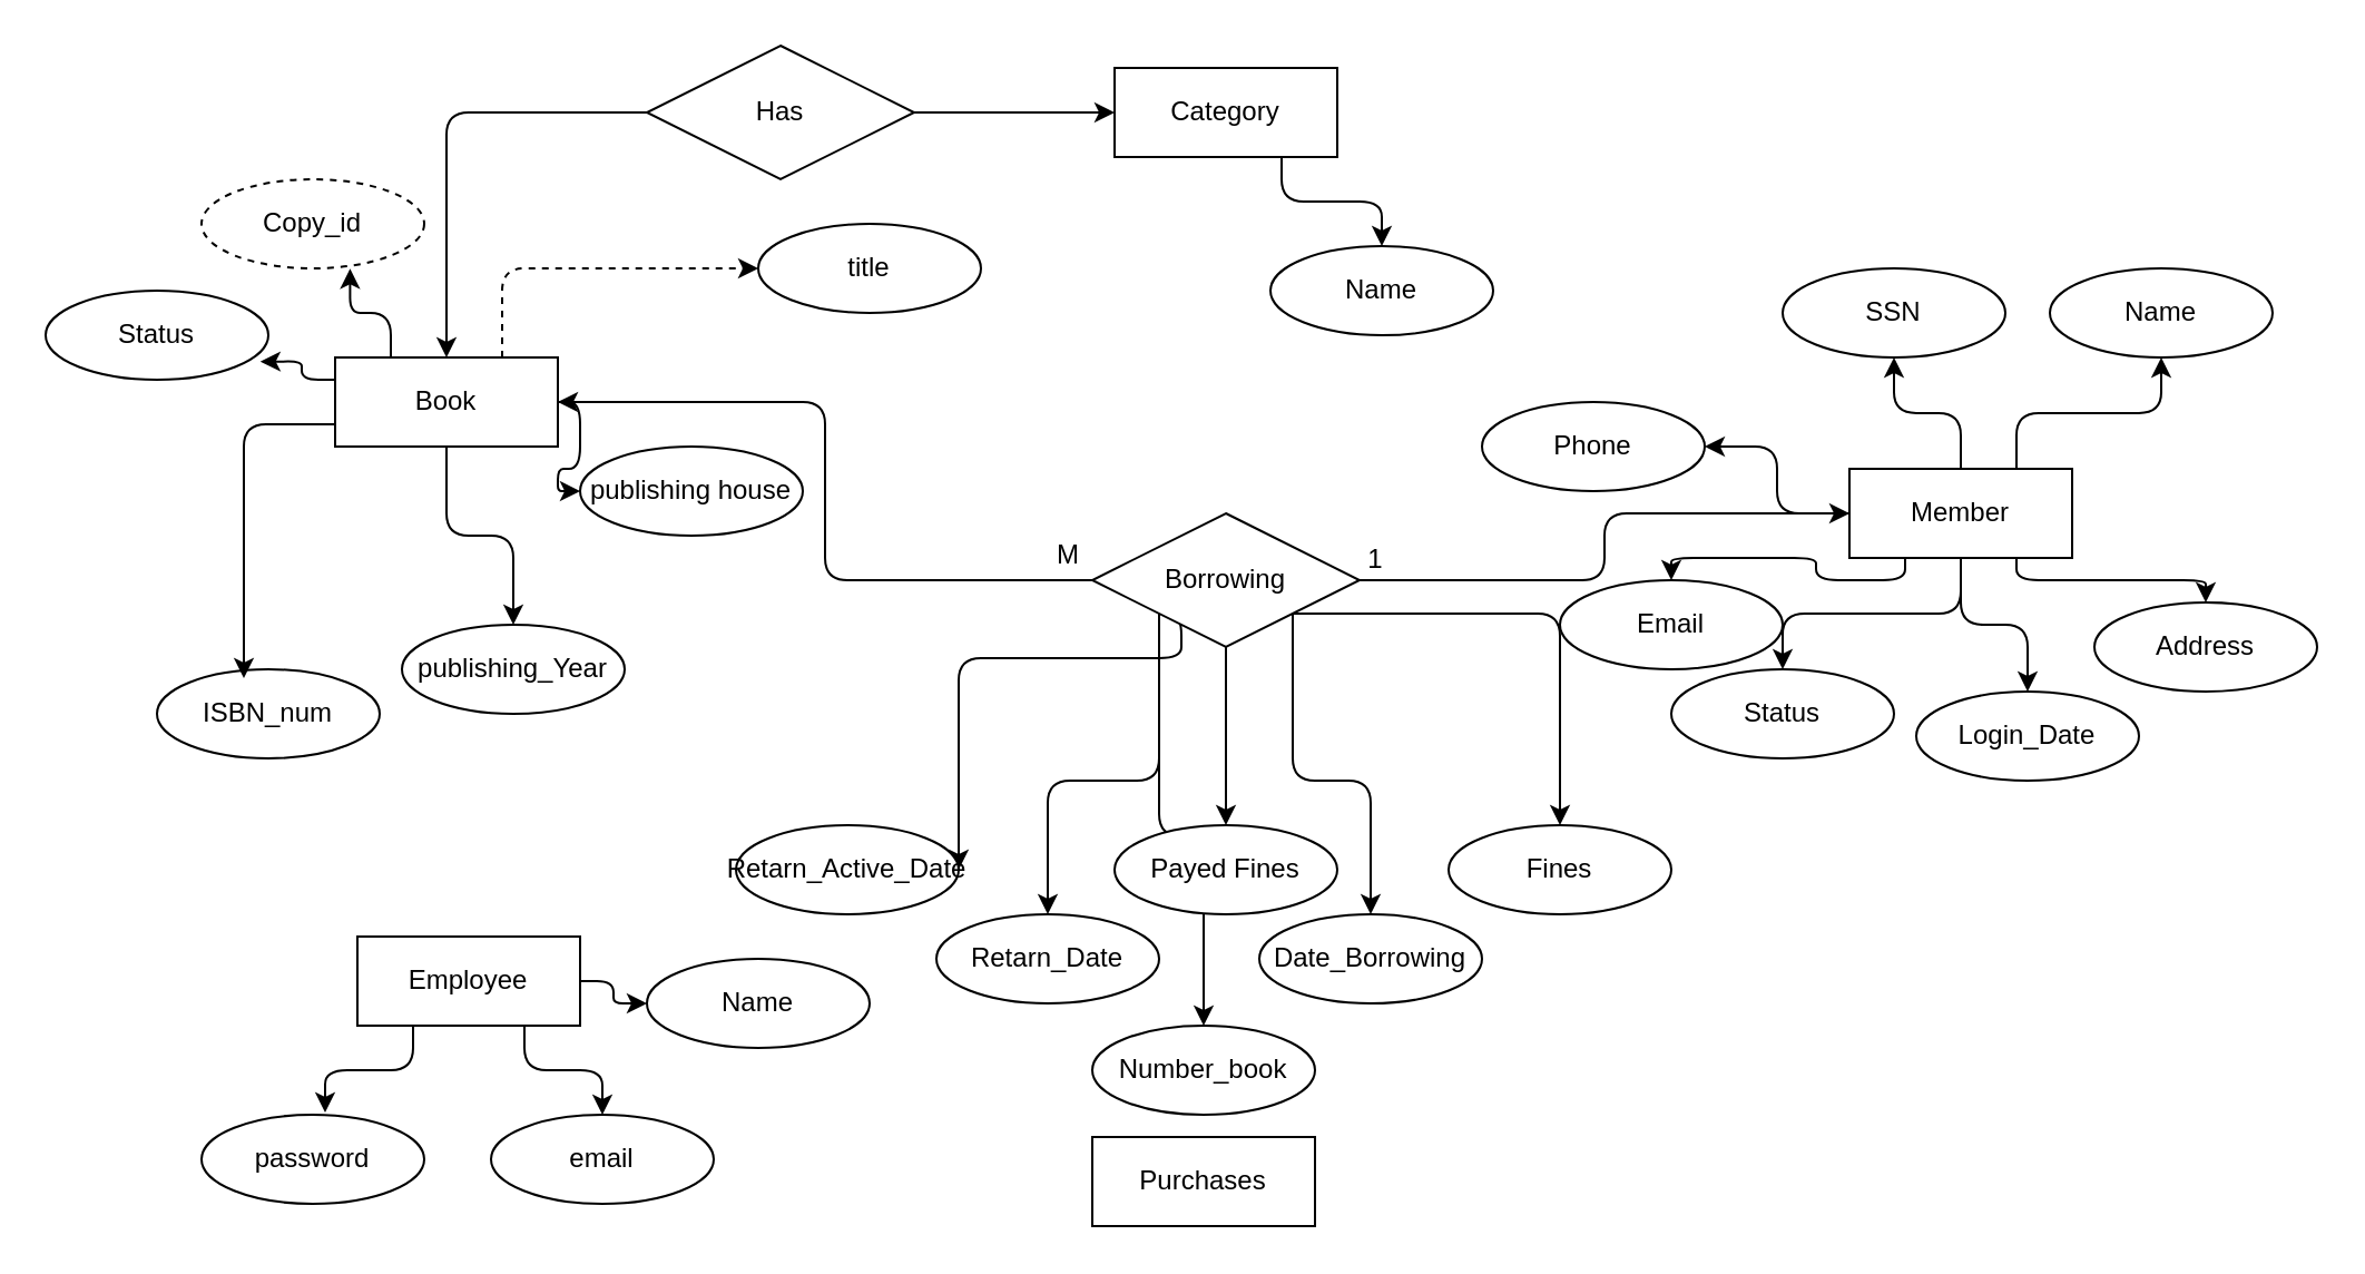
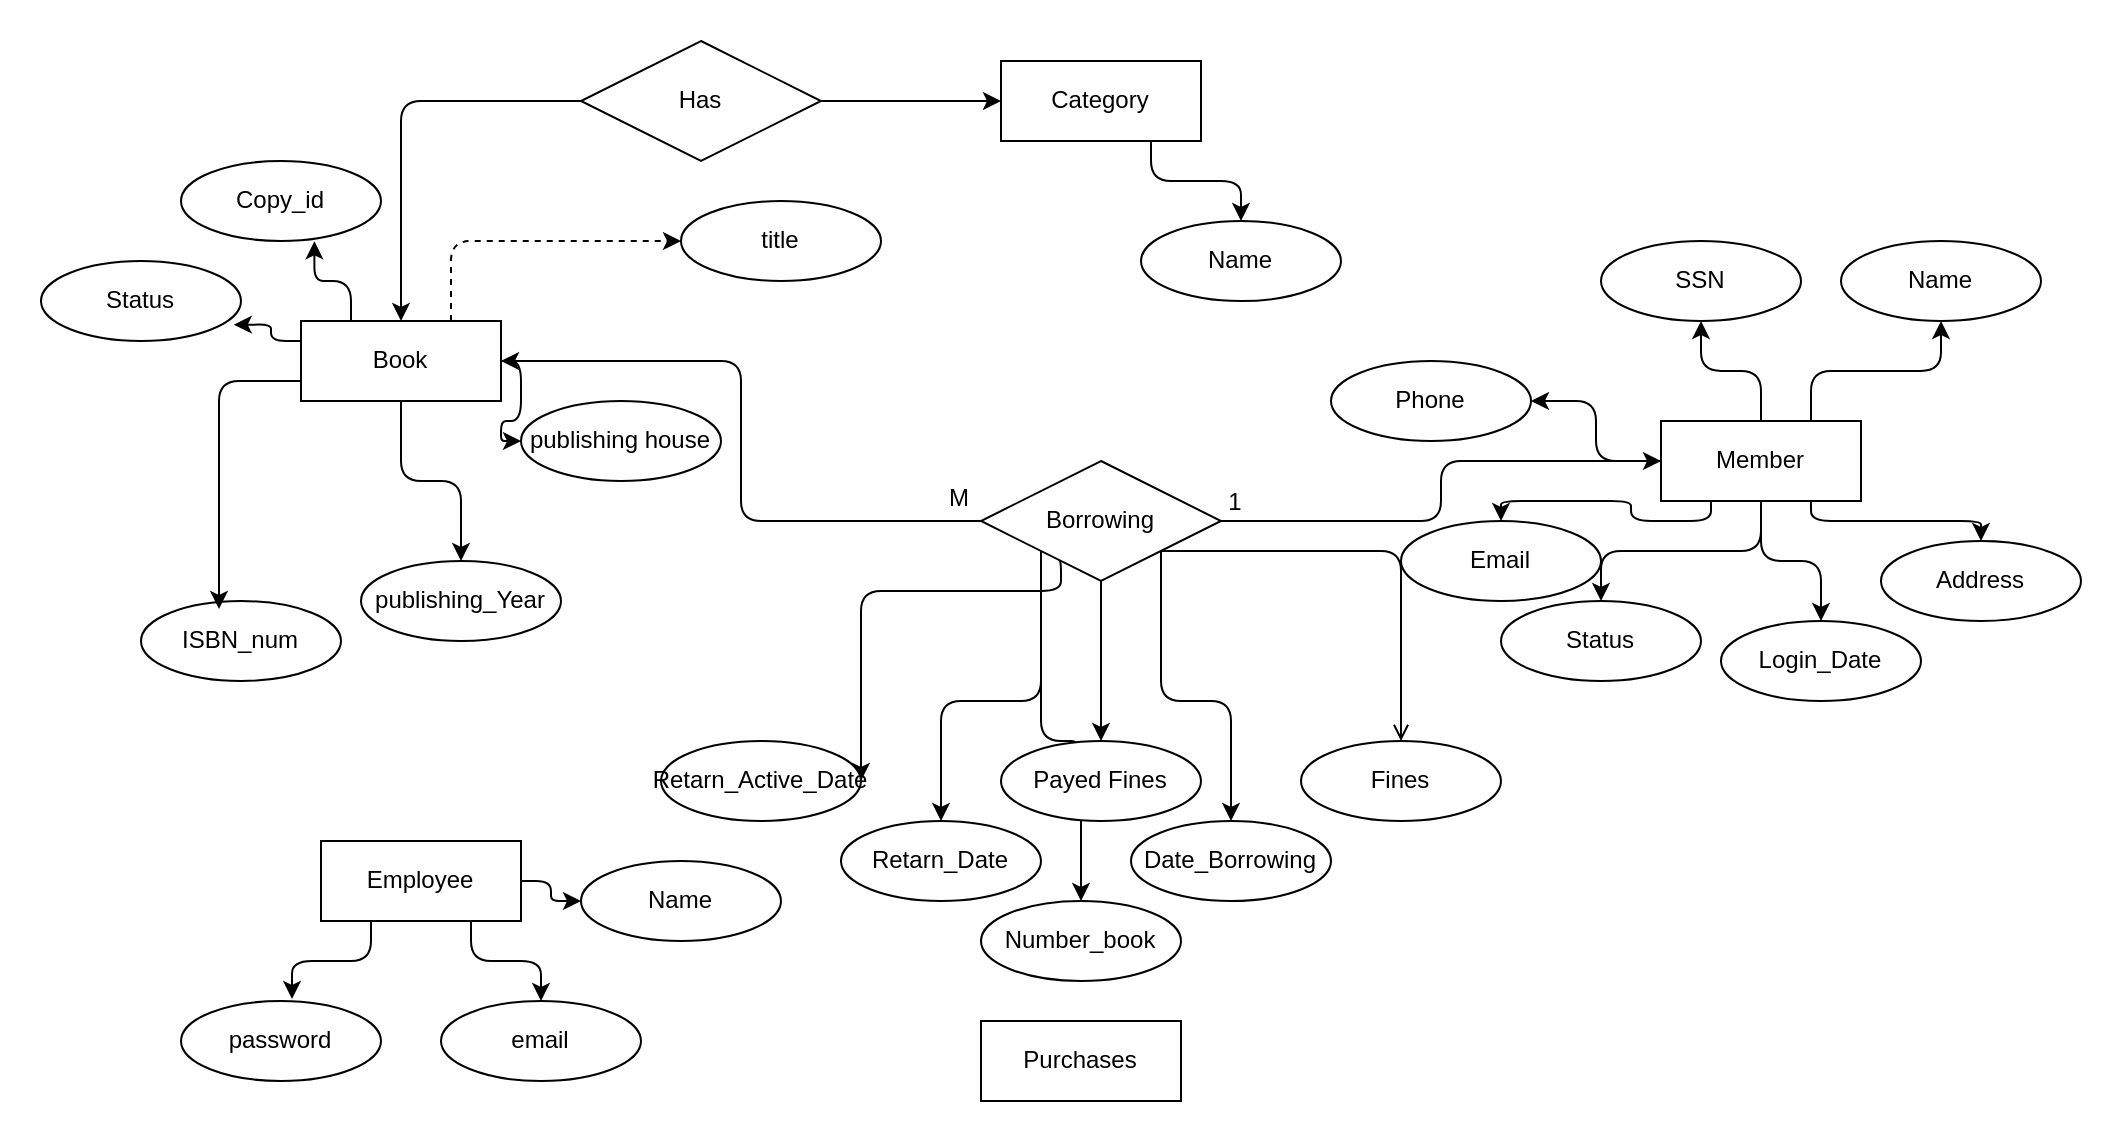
  <mxCell id="0" />
  <mxCell id="1" parent="0" />
  <mxCell id="2" style="edgeStyle=orthogonalEdgeStyle;html=1;exitX=0.5;exitY=1;exitDx=0;exitDy=0;entryX=0.5;entryY=0;entryDx=0;entryDy=0;" edge="1" parent="1" source="5" target="8"><mxGeometry relative="1" as="geometry" /></mxCell>
  <mxCell id="3" style="edgeStyle=orthogonalEdgeStyle;html=1;entryX=0;entryY=0.5;entryDx=0;entryDy=0;" edge="1" parent="1" source="5" target="7"><mxGeometry relative="1" as="geometry" /></mxCell>
  <mxCell id="4" style="edgeStyle=orthogonalEdgeStyle;html=1;exitX=0.75;exitY=0;exitDx=0;exitDy=0;entryX=0;entryY=0.5;entryDx=0;entryDy=0;dashed=1;" edge="1" parent="1" source="5" target="6"><mxGeometry relative="1" as="geometry" /></mxCell>
  <mxCell id="5" value="Book" style="whiteSpace=wrap;html=1;align=center;" vertex="1" parent="1"><mxGeometry x="150" y="160" width="100" height="40" as="geometry" /></mxCell>
  <mxCell id="6" value="title" style="ellipse;whiteSpace=wrap;html=1;align=center;" vertex="1" parent="1"><mxGeometry x="340" y="100" width="100" height="40" as="geometry" /></mxCell>
  <mxCell id="7" value="publishing house" style="ellipse;whiteSpace=wrap;html=1;align=center;" vertex="1" parent="1"><mxGeometry x="260" y="200" width="100" height="40" as="geometry" /></mxCell>
  <mxCell id="8" value="publishing_Year" style="ellipse;whiteSpace=wrap;html=1;align=center;" vertex="1" parent="1"><mxGeometry x="180" y="280" width="100" height="40" as="geometry" /></mxCell>
  <mxCell id="9" value="ISBN_num" style="ellipse;whiteSpace=wrap;html=1;align=center;" vertex="1" parent="1"><mxGeometry x="70" y="300" width="100" height="40" as="geometry" /></mxCell>
  <mxCell id="10" style="edgeStyle=orthogonalEdgeStyle;html=1;exitX=0;exitY=0.75;exitDx=0;exitDy=0;entryX=0.39;entryY=0.1;entryDx=0;entryDy=0;entryPerimeter=0;" edge="1" parent="1" source="5" target="9"><mxGeometry relative="1" as="geometry" /></mxCell>
  <mxCell id="11" style="edgeStyle=orthogonalEdgeStyle;html=1;exitX=0.75;exitY=1;exitDx=0;exitDy=0;entryX=0.5;entryY=0;entryDx=0;entryDy=0;" edge="1" parent="1" source="12" target="13"><mxGeometry relative="1" as="geometry" /></mxCell>
  <mxCell id="12" value="Category" style="whiteSpace=wrap;html=1;align=center;" vertex="1" parent="1"><mxGeometry x="500" y="30" width="100" height="40" as="geometry" /></mxCell>
  <mxCell id="13" value="Name" style="ellipse;whiteSpace=wrap;html=1;align=center;" vertex="1" parent="1"><mxGeometry x="570" y="110" width="100" height="40" as="geometry" /></mxCell>
- <mxCell id="14" value="&lt;span style=&quot;color: rgb(0, 0, 0);&quot;&gt;Copy_id&lt;/span&gt;" style="ellipse;whiteSpace=wrap;html=1;align=center;dashed=1;" vertex="1" parent="1"><mxGeometry x="90" y="80" width="100" height="40" as="geometry" /></mxCell>
+ <mxCell id="14" value="&lt;span style=&quot;color: rgb(0, 0, 0);&quot;&gt;Copy_id&lt;/span&gt;" style="ellipse;whiteSpace=wrap;html=1;align=center;" vertex="1" parent="1"><mxGeometry x="90" y="80" width="100" height="40" as="geometry" /></mxCell>
  <mxCell id="15" style="edgeStyle=orthogonalEdgeStyle;html=1;exitX=0.25;exitY=0;exitDx=0;exitDy=0;entryX=0.667;entryY=1.004;entryDx=0;entryDy=0;entryPerimeter=0;" edge="1" parent="1" source="5" target="14"><mxGeometry relative="1" as="geometry" /></mxCell>
  <mxCell id="16" value="&lt;span style=&quot;color: rgb(0, 0, 0);&quot;&gt;Status&lt;/span&gt;" style="ellipse;whiteSpace=wrap;html=1;align=center;" vertex="1" parent="1"><mxGeometry x="20" y="130" width="100" height="40" as="geometry" /></mxCell>
  <mxCell id="17" style="edgeStyle=orthogonalEdgeStyle;html=1;exitX=0;exitY=0.25;exitDx=0;exitDy=0;entryX=0.964;entryY=0.796;entryDx=0;entryDy=0;entryPerimeter=0;" edge="1" parent="1" source="5" target="16"><mxGeometry relative="1" as="geometry" /></mxCell>
  <mxCell id="18" style="edgeStyle=orthogonalEdgeStyle;html=1;exitX=0.75;exitY=0;exitDx=0;exitDy=0;" edge="1" parent="1" source="25" target="26"><mxGeometry relative="1" as="geometry" /></mxCell>
  <mxCell id="19" style="edgeStyle=orthogonalEdgeStyle;html=1;" edge="1" parent="1" source="25" target="27"><mxGeometry relative="1" as="geometry" /></mxCell>
  <mxCell id="20" value="" style="edgeStyle=orthogonalEdgeStyle;html=1;" edge="1" parent="1" source="25" target="28"><mxGeometry relative="1" as="geometry" /></mxCell>
  <mxCell id="21" style="edgeStyle=orthogonalEdgeStyle;html=1;exitX=0.25;exitY=1;exitDx=0;exitDy=0;" edge="1" parent="1" source="25" target="29"><mxGeometry relative="1" as="geometry" /></mxCell>
  <mxCell id="22" style="edgeStyle=orthogonalEdgeStyle;html=1;exitX=0.75;exitY=1;exitDx=0;exitDy=0;entryX=0.5;entryY=0;entryDx=0;entryDy=0;" edge="1" parent="1" source="25" target="30"><mxGeometry relative="1" as="geometry" /></mxCell>
  <mxCell id="23" style="edgeStyle=orthogonalEdgeStyle;html=1;exitX=0.5;exitY=1;exitDx=0;exitDy=0;" edge="1" parent="1" source="25" target="31"><mxGeometry relative="1" as="geometry" /></mxCell>
  <mxCell id="24" style="edgeStyle=orthogonalEdgeStyle;html=1;exitX=0.5;exitY=1;exitDx=0;exitDy=0;" edge="1" parent="1" source="25" target="32"><mxGeometry relative="1" as="geometry" /></mxCell>
  <mxCell id="25" value="Member" style="whiteSpace=wrap;html=1;align=center;" vertex="1" parent="1"><mxGeometry x="830" y="210" width="100" height="40" as="geometry" /></mxCell>
  <mxCell id="26" value="Name" style="ellipse;whiteSpace=wrap;html=1;align=center;" vertex="1" parent="1"><mxGeometry x="920" y="120" width="100" height="40" as="geometry" /></mxCell>
  <mxCell id="27" value="SSN" style="ellipse;whiteSpace=wrap;html=1;align=center;" vertex="1" parent="1"><mxGeometry x="800" y="120" width="100" height="40" as="geometry" /></mxCell>
  <mxCell id="28" value="Phone" style="ellipse;whiteSpace=wrap;html=1;align=center;" vertex="1" parent="1"><mxGeometry x="665" y="180" width="100" height="40" as="geometry" /></mxCell>
  <mxCell id="29" value="Email" style="ellipse;whiteSpace=wrap;html=1;align=center;" vertex="1" parent="1"><mxGeometry x="700" y="260" width="100" height="40" as="geometry" /></mxCell>
  <mxCell id="30" value="Address" style="ellipse;whiteSpace=wrap;html=1;align=center;" vertex="1" parent="1"><mxGeometry x="940" y="270" width="100" height="40" as="geometry" /></mxCell>
  <mxCell id="31" value="Login_Date" style="ellipse;whiteSpace=wrap;html=1;align=center;" vertex="1" parent="1"><mxGeometry x="860" y="310" width="100" height="40" as="geometry" /></mxCell>
  <mxCell id="32" value="Status" style="ellipse;whiteSpace=wrap;html=1;align=center;" vertex="1" parent="1"><mxGeometry x="750" y="300" width="100" height="40" as="geometry" /></mxCell>
  <mxCell id="33" style="edgeStyle=orthogonalEdgeStyle;html=1;exitX=1;exitY=1;exitDx=0;exitDy=0;entryX=0.5;entryY=0;entryDx=0;entryDy=0;" edge="1" parent="1" source="41" target="42"><mxGeometry relative="1" as="geometry" /></mxCell>
  <mxCell id="34" style="edgeStyle=orthogonalEdgeStyle;html=1;exitX=0;exitY=1;exitDx=0;exitDy=0;entryX=0.5;entryY=0;entryDx=0;entryDy=0;" edge="1" parent="1" source="41" target="43"><mxGeometry relative="1" as="geometry" /></mxCell>
  <mxCell id="35" style="edgeStyle=orthogonalEdgeStyle;html=1;exitX=0;exitY=1;exitDx=0;exitDy=0;" edge="1" parent="1" source="41" target="44"><mxGeometry relative="1" as="geometry"><Array as="points"><mxPoint x="530" y="295" /><mxPoint x="430" y="295" /></Array></mxGeometry></mxCell>
- <mxCell id="36" style="edgeStyle=orthogonalEdgeStyle;html=1;exitX=1;exitY=1;exitDx=0;exitDy=0;entryX=0.5;entryY=0;entryDx=0;entryDy=0;" edge="1" parent="1" source="41" target="45"><mxGeometry relative="1" as="geometry" /></mxCell>
+ <mxCell id="36" style="edgeStyle=orthogonalEdgeStyle;html=1;exitX=1;exitY=1;exitDx=0;exitDy=0;entryX=0.5;entryY=0;entryDx=0;entryDy=0;endArrow=open;" edge="1" parent="1" source="41" target="45"><mxGeometry relative="1" as="geometry" /></mxCell>
  <mxCell id="37" style="edgeStyle=orthogonalEdgeStyle;html=1;exitX=0.5;exitY=1;exitDx=0;exitDy=0;entryX=0.5;entryY=0;entryDx=0;entryDy=0;" edge="1" parent="1" source="41" target="46"><mxGeometry relative="1" as="geometry" /></mxCell>
  <mxCell id="38" style="edgeStyle=orthogonalEdgeStyle;html=1;exitX=0;exitY=1;exitDx=0;exitDy=0;" edge="1" parent="1" source="41" target="58"><mxGeometry relative="1" as="geometry" /></mxCell>
  <mxCell id="39" style="edgeStyle=orthogonalEdgeStyle;html=1;entryX=1;entryY=0.5;entryDx=0;entryDy=0;" edge="1" parent="1" source="41" target="5"><mxGeometry relative="1" as="geometry" /></mxCell>
  <mxCell id="40" style="edgeStyle=orthogonalEdgeStyle;html=1;entryX=0;entryY=0.5;entryDx=0;entryDy=0;" edge="1" parent="1" source="41" target="25"><mxGeometry relative="1" as="geometry" /></mxCell>
  <mxCell id="41" value="Borrowing" style="shape=rhombus;perimeter=rhombusPerimeter;whiteSpace=wrap;html=1;align=center;" vertex="1" parent="1"><mxGeometry x="490" y="230" width="120" height="60" as="geometry" /></mxCell>
  <mxCell id="42" value="Date_Borrowing" style="ellipse;whiteSpace=wrap;html=1;align=center;" vertex="1" parent="1"><mxGeometry x="565" y="410" width="100" height="40" as="geometry" /></mxCell>
  <mxCell id="43" value="Retarn_Date" style="ellipse;whiteSpace=wrap;html=1;align=center;" vertex="1" parent="1"><mxGeometry x="420" y="410" width="100" height="40" as="geometry" /></mxCell>
  <mxCell id="44" value="Retarn_Active_Date" style="ellipse;whiteSpace=wrap;html=1;align=center;" vertex="1" parent="1"><mxGeometry x="330" y="370" width="100" height="40" as="geometry" /></mxCell>
  <mxCell id="45" value="Fines" style="ellipse;whiteSpace=wrap;html=1;align=center;" vertex="1" parent="1"><mxGeometry x="650" y="370" width="100" height="40" as="geometry" /></mxCell>
  <mxCell id="46" value="Payed Fines" style="ellipse;whiteSpace=wrap;html=1;align=center;" vertex="1" parent="1"><mxGeometry x="500" y="370" width="100" height="40" as="geometry" /></mxCell>
  <mxCell id="47" style="edgeStyle=orthogonalEdgeStyle;html=1;exitX=0.75;exitY=1;exitDx=0;exitDy=0;" edge="1" parent="1" source="49" target="50"><mxGeometry relative="1" as="geometry" /></mxCell>
  <mxCell id="48" value="" style="edgeStyle=orthogonalEdgeStyle;html=1;" edge="1" parent="1" source="49" target="53"><mxGeometry relative="1" as="geometry" /></mxCell>
  <mxCell id="49" value="Employee" style="whiteSpace=wrap;html=1;align=center;" vertex="1" parent="1"><mxGeometry x="160" y="420" width="100" height="40" as="geometry" /></mxCell>
  <mxCell id="50" value="email" style="ellipse;whiteSpace=wrap;html=1;align=center;" vertex="1" parent="1"><mxGeometry x="220" y="500" width="100" height="40" as="geometry" /></mxCell>
  <mxCell id="51" value="password" style="ellipse;whiteSpace=wrap;html=1;align=center;" vertex="1" parent="1"><mxGeometry x="90" y="500" width="100" height="40" as="geometry" /></mxCell>
  <mxCell id="52" style="edgeStyle=orthogonalEdgeStyle;html=1;exitX=0.25;exitY=1;exitDx=0;exitDy=0;entryX=0.555;entryY=-0.025;entryDx=0;entryDy=0;entryPerimeter=0;" edge="1" parent="1" source="49" target="51"><mxGeometry relative="1" as="geometry" /></mxCell>
  <mxCell id="53" value="Name" style="ellipse;whiteSpace=wrap;html=1;align=center;" vertex="1" parent="1"><mxGeometry x="290" y="430" width="100" height="40" as="geometry" /></mxCell>
  <mxCell id="54" value="Purchases" style="whiteSpace=wrap;html=1;align=center;" vertex="1" parent="1"><mxGeometry x="490" y="510" width="100" height="40" as="geometry" /></mxCell>
  <mxCell id="55" style="edgeStyle=orthogonalEdgeStyle;html=1;" edge="1" parent="1" source="57" target="5"><mxGeometry relative="1" as="geometry" /></mxCell>
  <mxCell id="56" value="" style="edgeStyle=orthogonalEdgeStyle;html=1;" edge="1" parent="1" source="57" target="12"><mxGeometry relative="1" as="geometry" /></mxCell>
  <mxCell id="57" value="Has" style="shape=rhombus;perimeter=rhombusPerimeter;whiteSpace=wrap;html=1;align=center;" vertex="1" parent="1"><mxGeometry x="290" y="20" width="120" height="60" as="geometry" /></mxCell>
- <mxCell id="58" value="Number_book" style="ellipse;whiteSpace=wrap;html=1;align=center;" vertex="1" parent="1"><mxGeometry x="490" y="460" width="100" height="40" as="geometry" /></mxCell>
+ <mxCell id="58" value="Number_book" style="ellipse;whiteSpace=wrap;html=1;align=center;" vertex="1" parent="1"><mxGeometry x="490" y="450" width="100" height="40" as="geometry" /></mxCell>
  <mxCell id="59" value="1" style="text;html=1;align=center;verticalAlign=middle;resizable=0;points=[];autosize=1;strokeColor=none;fillColor=none;" vertex="1" parent="1"><mxGeometry x="602" y="236" width="30" height="30" as="geometry" /></mxCell>
  <mxCell id="60" value="M" style="text;html=1;align=center;verticalAlign=middle;resizable=0;points=[];autosize=1;strokeColor=none;fillColor=none;" vertex="1" parent="1"><mxGeometry x="464" y="234" width="30" height="30" as="geometry" /></mxCell>
